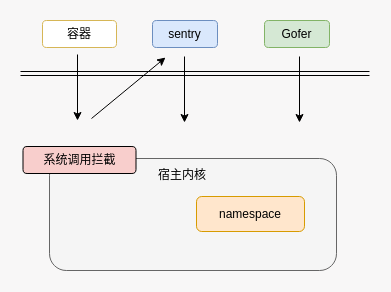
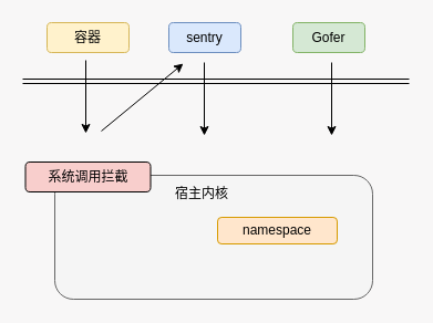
  <mxCell id="0" />
  <mxCell id="1" parent="0" />
  <mxCell id="2" value="" style="shape=link;html=1;rounded=0;" edge="1" parent="1"><mxGeometry width="100" relative="1" as="geometry"><mxPoint x="20" y="73" as="sourcePoint" /><mxPoint x="369" y="73" as="targetPoint" /></mxGeometry></mxCell>
- <mxCell id="3" value="容器" style="rounded=1;whiteSpace=wrap;html=1;fillColor=#ffffff;strokeColor=#d6b656;" vertex="1" parent="1"><mxGeometry x="42" y="20" width="74" height="27" as="geometry" /></mxCell>
+ <mxCell id="3" value="容器" style="rounded=1;whiteSpace=wrap;html=1;fillColor=#fff2cc;strokeColor=#d6b656;" vertex="1" parent="1"><mxGeometry x="42" y="20" width="74" height="27" as="geometry" /></mxCell>
  <mxCell id="4" value="sentry" style="rounded=1;whiteSpace=wrap;html=1;fillColor=#dae8fc;strokeColor=#6c8ebf;" vertex="1" parent="1"><mxGeometry x="152" y="20" width="65" height="27" as="geometry" /></mxCell>
  <mxCell id="5" value="Gofer" style="rounded=1;whiteSpace=wrap;html=1;fillColor=#d5e8d4;strokeColor=#82b366;" vertex="1" parent="1"><mxGeometry x="264" y="20" width="65" height="27" as="geometry" /></mxCell>
  <mxCell id="6" value="" style="endArrow=classic;html=1;rounded=0;" edge="1" parent="1"><mxGeometry width="50" height="50" relative="1" as="geometry"><mxPoint x="77" y="54" as="sourcePoint" /><mxPoint x="77" y="120" as="targetPoint" /></mxGeometry></mxCell>
  <mxCell id="7" value="" style="endArrow=classic;html=1;rounded=0;" edge="1" parent="1"><mxGeometry width="50" height="50" relative="1" as="geometry"><mxPoint x="184" y="56" as="sourcePoint" /><mxPoint x="184" y="122" as="targetPoint" /></mxGeometry></mxCell>
  <mxCell id="8" value="" style="endArrow=classic;html=1;rounded=0;" edge="1" parent="1"><mxGeometry width="50" height="50" relative="1" as="geometry"><mxPoint x="299" y="56" as="sourcePoint" /><mxPoint x="299" y="122" as="targetPoint" /></mxGeometry></mxCell>
  <mxCell id="9" value="" style="endArrow=classic;html=1;rounded=0;" edge="1" parent="1"><mxGeometry width="50" height="50" relative="1" as="geometry"><mxPoint x="91" y="118" as="sourcePoint" /><mxPoint x="165" y="57" as="targetPoint" /></mxGeometry></mxCell>
  <mxCell id="10" value="" style="rounded=1;whiteSpace=wrap;html=1;fillColor=#f5f5f5;fontColor=#333333;strokeColor=#666666;" vertex="1" parent="1"><mxGeometry x="49" y="158" width="287" height="112" as="geometry" /></mxCell>
  <mxCell id="11" value="宿主内核" style="text;html=1;align=center;verticalAlign=middle;whiteSpace=wrap;rounded=0;" vertex="1" parent="1"><mxGeometry x="152" y="160" width="60" height="30" as="geometry" /></mxCell>
- <mxCell id="12" value="namespace" style="rounded=1;whiteSpace=wrap;html=1;fillColor=#ffe6cc;strokeColor=#d79b00;" vertex="1" parent="1"><mxGeometry x="196" y="196" width="108" height="35" as="geometry" /></mxCell>
+ <mxCell id="12" value="namespace" style="rounded=1;whiteSpace=wrap;html=1;fillColor=#ffe6cc;strokeColor=#d79b00;" vertex="1" parent="1"><mxGeometry x="196" y="196" width="108" height="24" as="geometry" /></mxCell>
  <mxCell id="13" value="系统调用拦截" style="rounded=1;whiteSpace=wrap;html=1;fillColor=#f8cecc;" vertex="1" parent="1"><mxGeometry x="22.5" y="146" width="113" height="27" as="geometry" /></mxCell>
